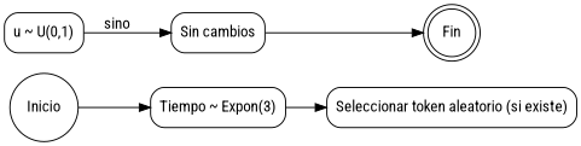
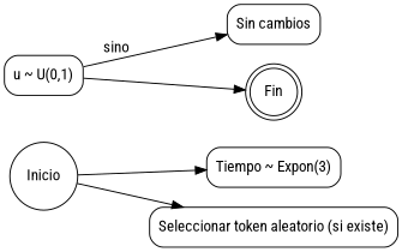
  digraph {
    fontname="Roboto Condensed"
    rankdir=LR
    node [fontname="Roboto Condensed" shape=rect style=rounded]
    edge [fontname="Roboto Condensed"]
    n1 [label=Inicio shape=circle]
    n2 [label="Tiempo ~ Expon(3)"]
    n3 [label="Seleccionar token aleatorio (si existe)"]
    n4 [label="u ~ U(0,1)"]
    n5 [label="Sin cambios"]
    n6 [label=Fin shape=doublecircle]
    n1 -> n2
-   n2 -> n3
+   n1 -> n3
    n4 -> n5 [label=sino]
-   n5 -> n6
+   n4 -> n6
  }
